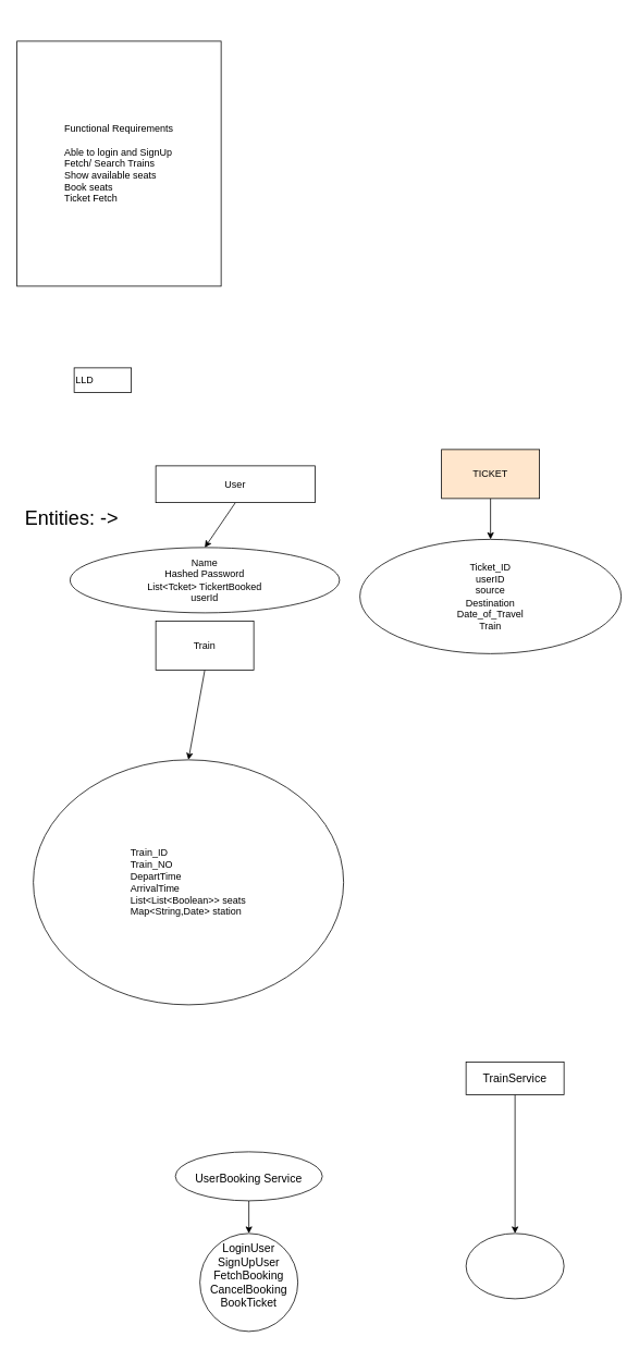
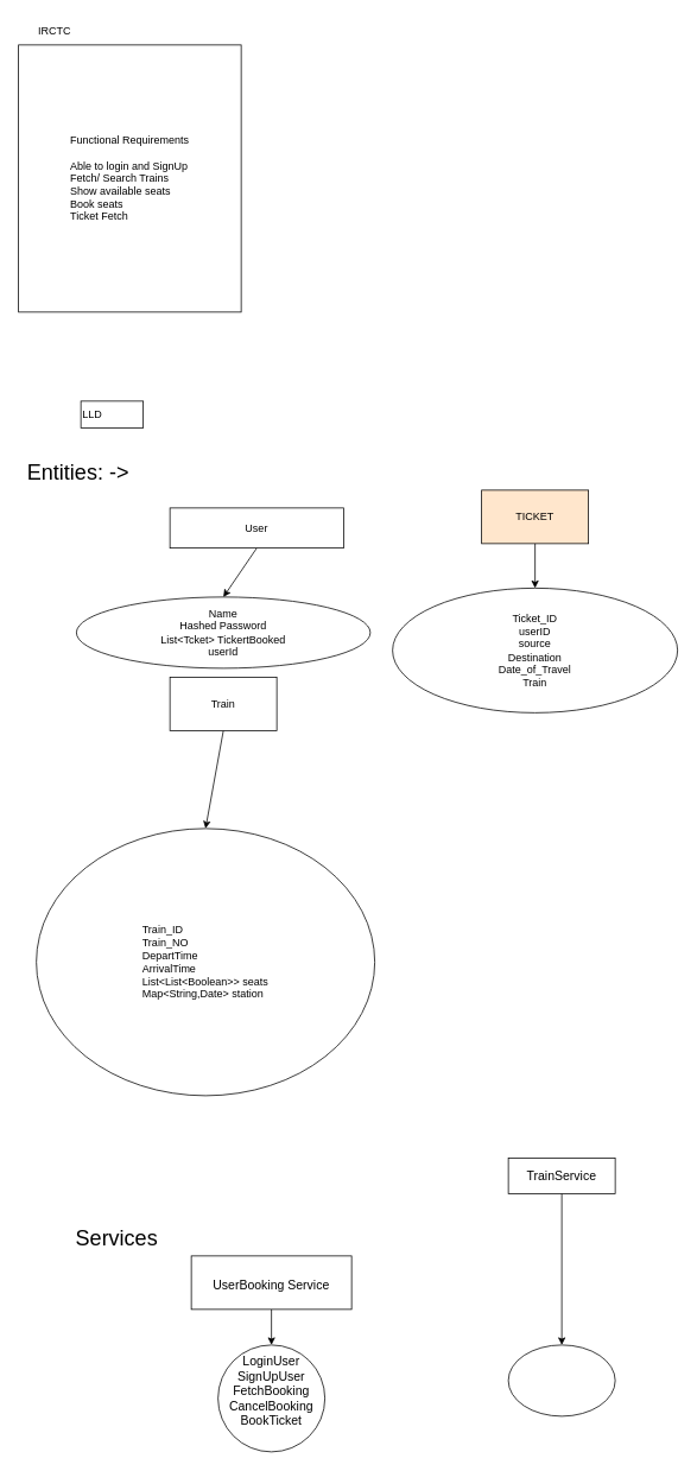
  <mxCell id="0" />
  <mxCell id="1" parent="0" />
+ <mxCell id="2" value="IRCTC&lt;br&gt;" style="text;html=1;align=center;verticalAlign=middle;resizable=0;points=[];autosize=1;strokeColor=none;fillColor=none;" parent="1" vertex="1"><mxGeometry x="30" y="20" width="60" height="30" as="geometry" /></mxCell>
  <mxCell id="3" value="Functional Requirements&lt;br&gt;&lt;br&gt;&lt;div style=&quot;text-align: left;&quot;&gt;&lt;span style=&quot;background-color: initial;&quot;&gt;Able to login and SignUp&lt;/span&gt;&lt;/div&gt;&lt;div style=&quot;text-align: left;&quot;&gt;&lt;span style=&quot;background-color: initial;&quot;&gt;Fetch/ Search Trains&lt;/span&gt;&lt;/div&gt;&lt;div style=&quot;text-align: left;&quot;&gt;&lt;span style=&quot;background-color: initial;&quot;&gt;Show available seats&lt;/span&gt;&lt;/div&gt;&lt;div style=&quot;text-align: left;&quot;&gt;&lt;span style=&quot;background-color: initial;&quot;&gt;Book seats&lt;/span&gt;&lt;/div&gt;&lt;div style=&quot;text-align: left;&quot;&gt;&lt;span style=&quot;background-color: initial;&quot;&gt;Ticket Fetch&lt;/span&gt;&lt;/div&gt;" style="whiteSpace=wrap;html=1;" parent="1" vertex="1"><mxGeometry x="20" y="50" width="250" height="300" as="geometry" /></mxCell>
  <mxCell id="4" value="LLD" style="whiteSpace=wrap;html=1;align=left;" parent="1" vertex="1"><mxGeometry x="90" y="450" width="70" height="30" as="geometry" /></mxCell>
- <mxCell id="5" value="&lt;font style=&quot;font-size: 24px;&quot;&gt;Entities: -&amp;gt;&amp;nbsp;&lt;/font&gt;" style="text;html=1;align=center;verticalAlign=middle;resizable=0;points=[];autosize=1;strokeColor=none;fillColor=none;" parent="1" vertex="1"><mxGeometry x="20" y="615" width="140" height="40" as="geometry" /></mxCell>
+ <mxCell id="5" value="&lt;font style=&quot;font-size: 24px;&quot;&gt;Entities: -&amp;gt;&amp;nbsp;&lt;/font&gt;" style="text;html=1;align=center;verticalAlign=middle;resizable=0;points=[];autosize=1;strokeColor=none;fillColor=none;" parent="1" vertex="1"><mxGeometry x="20" y="510" width="140" height="40" as="geometry" /></mxCell>
  <mxCell id="6" style="edgeStyle=none;html=1;exitX=0.5;exitY=1;exitDx=0;exitDy=0;entryX=0.5;entryY=0;entryDx=0;entryDy=0;" parent="1" source="7" target="8" edge="1"><mxGeometry relative="1" as="geometry" /></mxCell>
  <mxCell id="7" value="User" style="rounded=0;whiteSpace=wrap;html=1;" parent="1" vertex="1"><mxGeometry x="190" y="570" width="195" height="45" as="geometry" /></mxCell>
  <mxCell id="8" value="Name&lt;br&gt;Hashed Password&lt;br&gt;List&amp;lt;Tcket&amp;gt; TickertBooked&lt;br&gt;userId" style="ellipse;whiteSpace=wrap;html=1;" parent="1" vertex="1"><mxGeometry x="85" y="670" width="330" height="80" as="geometry" /></mxCell>
  <mxCell id="9" style="edgeStyle=none;html=1;exitX=0.5;exitY=1;exitDx=0;exitDy=0;entryX=0.5;entryY=0;entryDx=0;entryDy=0;" parent="1" source="10" target="11" edge="1"><mxGeometry relative="1" as="geometry" /></mxCell>
  <mxCell id="10" value="TICKET" style="rounded=0;whiteSpace=wrap;html=1;fillColor=#ffe6cc;" parent="1" vertex="1"><mxGeometry x="540" y="550" width="120" height="60" as="geometry" /></mxCell>
  <mxCell id="11" value="Ticket_ID&lt;br&gt;userID&lt;br&gt;source&lt;br&gt;Destination&lt;br&gt;Date_of_Travel&lt;br&gt;Train" style="ellipse;whiteSpace=wrap;html=1;" parent="1" vertex="1"><mxGeometry x="440" y="660" width="320" height="140" as="geometry" /></mxCell>
  <mxCell id="12" style="edgeStyle=none;html=1;exitX=0.5;exitY=1;exitDx=0;exitDy=0;entryX=0.5;entryY=0;entryDx=0;entryDy=0;" parent="1" source="13" target="14" edge="1"><mxGeometry relative="1" as="geometry" /></mxCell>
  <mxCell id="13" value="Train" style="rounded=0;whiteSpace=wrap;html=1;" parent="1" vertex="1"><mxGeometry x="190" y="760" width="120" height="60" as="geometry" /></mxCell>
  <mxCell id="14" value="&lt;div style=&quot;text-align: justify;&quot;&gt;&lt;span style=&quot;background-color: initial;&quot;&gt;Train_ID&lt;/span&gt;&lt;/div&gt;&lt;div style=&quot;text-align: justify;&quot;&gt;&lt;span style=&quot;background-color: initial;&quot;&gt;Train_NO&lt;/span&gt;&lt;/div&gt;&lt;div style=&quot;text-align: justify;&quot;&gt;&lt;span style=&quot;background-color: initial;&quot;&gt;DepartTime&lt;/span&gt;&lt;/div&gt;&lt;div style=&quot;text-align: justify;&quot;&gt;&lt;span style=&quot;background-color: initial;&quot;&gt;ArrivalTime&lt;/span&gt;&lt;/div&gt;&lt;div style=&quot;text-align: justify;&quot;&gt;&lt;span style=&quot;background-color: initial;&quot;&gt;List&amp;lt;List&amp;lt;Boolean&amp;gt;&amp;gt; seats&lt;/span&gt;&lt;/div&gt;&lt;div style=&quot;text-align: justify;&quot;&gt;&lt;span style=&quot;background-color: initial;&quot;&gt;Map&amp;lt;String,Date&amp;gt; station&lt;/span&gt;&lt;/div&gt;" style="ellipse;whiteSpace=wrap;html=1;" parent="1" vertex="1"><mxGeometry x="40" y="930" width="380" height="300" as="geometry" /></mxCell>
+ <mxCell id="15" value="Services&lt;br&gt;" style="text;html=1;align=center;verticalAlign=middle;resizable=0;points=[];autosize=1;strokeColor=none;fillColor=none;fontSize=24;" parent="1" vertex="1"><mxGeometry x="70" y="1370" width="120" height="40" as="geometry" /></mxCell>
  <mxCell id="16" style="edgeStyle=none;html=1;exitX=0.5;exitY=1;exitDx=0;exitDy=0;entryX=0.5;entryY=0;entryDx=0;entryDy=0;fontSize=14;" parent="1" source="17" target="18" edge="1"><mxGeometry relative="1" as="geometry" /></mxCell>
- <mxCell id="17" value="&lt;font style=&quot;font-size: 14px;&quot;&gt;UserBooking Service&lt;/font&gt;" style="ellipse;whiteSpace=wrap;html=1;fontSize=24;" parent="1" vertex="1"><mxGeometry x="214" y="1410" width="180" height="60" as="geometry" /></mxCell>
+ <mxCell id="17" value="&lt;font style=&quot;font-size: 14px;&quot;&gt;UserBooking Service&lt;/font&gt;" style="rounded=0;whiteSpace=wrap;html=1;fontSize=24;" parent="1" vertex="1"><mxGeometry x="214" y="1410" width="180" height="60" as="geometry" /></mxCell>
  <mxCell id="18" value="LoginUser&lt;br&gt;SignUpUser&lt;br&gt;FetchBooking&lt;br&gt;CancelBooking&lt;br&gt;BookTicket&lt;br&gt;&lt;br&gt;" style="ellipse;whiteSpace=wrap;html=1;fontSize=14;" parent="1" vertex="1"><mxGeometry x="244" y="1510" width="120" height="120" as="geometry" /></mxCell>
  <mxCell id="19" style="edgeStyle=none;html=1;entryX=0.5;entryY=0;entryDx=0;entryDy=0;fontSize=14;" parent="1" source="20" target="21" edge="1"><mxGeometry relative="1" as="geometry" /></mxCell>
  <mxCell id="20" value="TrainService" style="rounded=0;whiteSpace=wrap;html=1;fontSize=14;" parent="1" vertex="1"><mxGeometry x="570" y="1300" width="120" height="40" as="geometry" /></mxCell>
  <mxCell id="21" value="" style="ellipse;whiteSpace=wrap;html=1;fontSize=14;" parent="1" vertex="1"><mxGeometry x="570" y="1510" width="120" height="80" as="geometry" /></mxCell>
